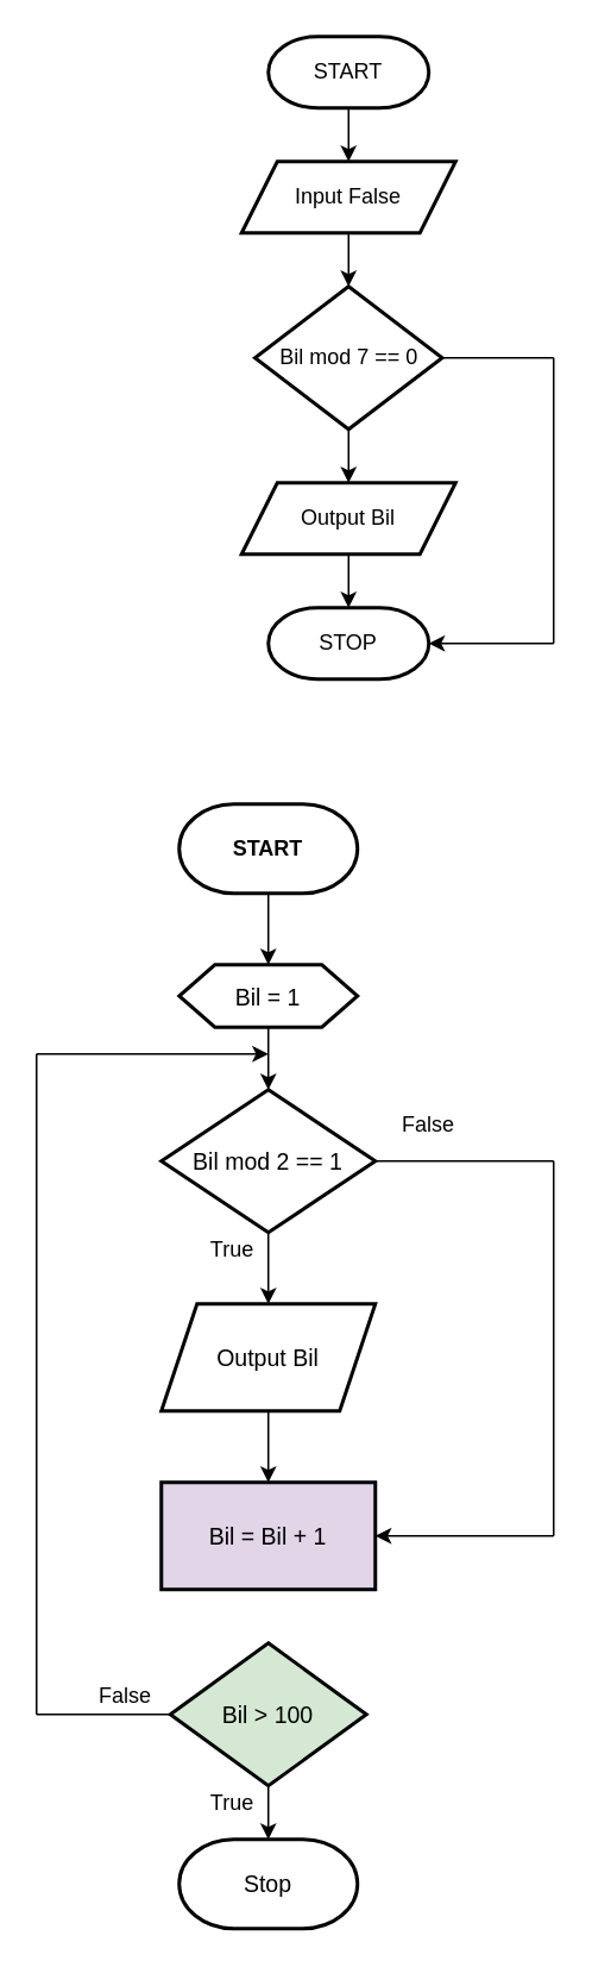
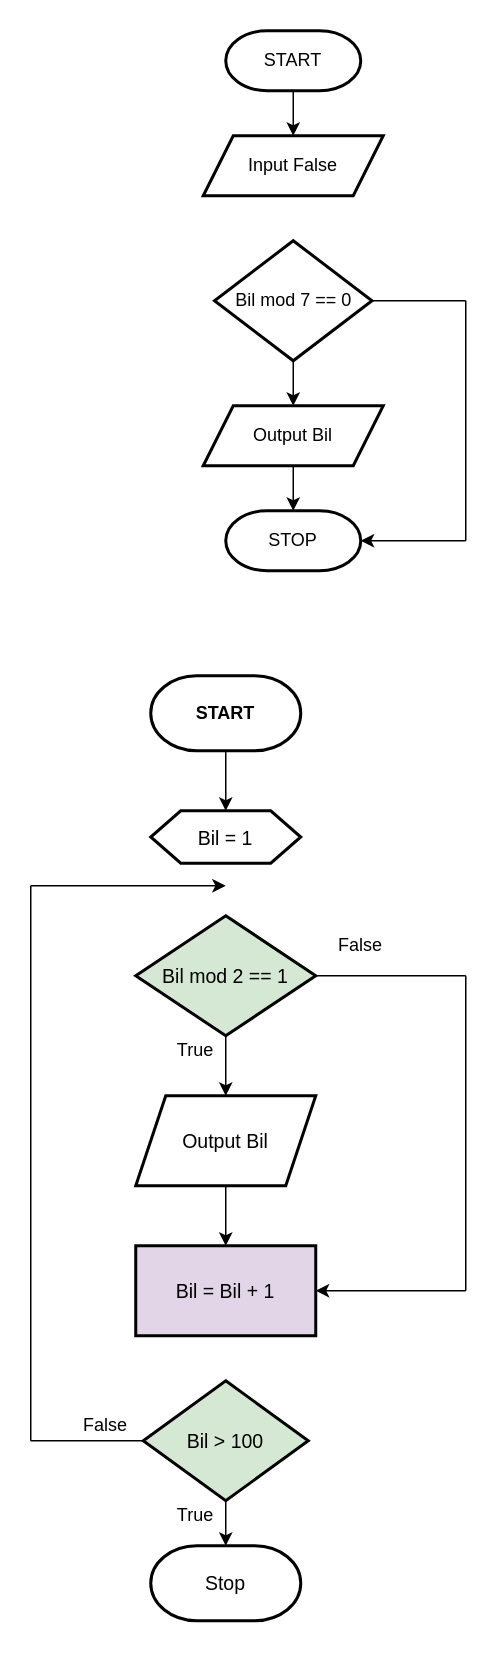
  <mxCell id="0" />
  <mxCell id="1" parent="0" />
  <mxCell id="2" value="" style="edgeStyle=orthogonalEdgeStyle;rounded=0;orthogonalLoop=1;jettySize=auto;html=1;" edge="1" parent="1" source="3" target="5"><mxGeometry relative="1" as="geometry" /></mxCell>
  <mxCell id="3" value="&lt;b&gt;START&lt;/b&gt;" style="strokeWidth=2;html=1;shape=mxgraph.flowchart.terminator;whiteSpace=wrap;" vertex="1" parent="1"><mxGeometry x="100" y="450" width="100" height="50" as="geometry" /></mxCell>
- <mxCell id="4" value="" style="edgeStyle=orthogonalEdgeStyle;rounded=0;orthogonalLoop=1;jettySize=auto;html=1;" edge="1" parent="1" source="5" target="7"><mxGeometry relative="1" as="geometry" /></mxCell>
  <mxCell id="5" value="&lt;font style=&quot;font-size: 13px&quot;&gt;Bil = 1&lt;/font&gt;" style="shape=hexagon;perimeter=hexagonPerimeter2;whiteSpace=wrap;html=1;fixedSize=1;strokeWidth=2;" vertex="1" parent="1"><mxGeometry x="100" y="540" width="100" height="35" as="geometry" /></mxCell>
  <mxCell id="6" value="" style="edgeStyle=orthogonalEdgeStyle;rounded=0;orthogonalLoop=1;jettySize=auto;html=1;" edge="1" parent="1" source="7" target="9"><mxGeometry relative="1" as="geometry" /></mxCell>
- <mxCell id="7" value="&lt;font style=&quot;font-size: 13px&quot;&gt;Bil mod 2 == 1&lt;/font&gt;" style="rhombus;whiteSpace=wrap;html=1;strokeWidth=2;" vertex="1" parent="1"><mxGeometry x="90" y="610" width="120" height="80" as="geometry" /></mxCell>
+ <mxCell id="7" value="&lt;font style=&quot;font-size: 13px&quot;&gt;Bil mod 2 == 1&lt;/font&gt;" style="rhombus;whiteSpace=wrap;html=1;strokeWidth=2;fillColor=#d5e8d4;" vertex="1" parent="1"><mxGeometry x="90" y="610" width="120" height="80" as="geometry" /></mxCell>
  <mxCell id="8" value="" style="edgeStyle=orthogonalEdgeStyle;rounded=0;orthogonalLoop=1;jettySize=auto;html=1;" edge="1" parent="1" source="9" target="11"><mxGeometry relative="1" as="geometry" /></mxCell>
  <mxCell id="9" value="&lt;font style=&quot;font-size: 13px&quot;&gt;Output Bil&lt;/font&gt;" style="shape=parallelogram;perimeter=parallelogramPerimeter;whiteSpace=wrap;html=1;fixedSize=1;strokeWidth=2;" vertex="1" parent="1"><mxGeometry x="90" y="730" width="120" height="60" as="geometry" /></mxCell>
  <mxCell id="10" value="" style="endArrow=none;html=1;exitX=1;exitY=0.5;exitDx=0;exitDy=0;" edge="1" parent="1" source="7"><mxGeometry width="50" height="50" relative="1" as="geometry"><mxPoint x="210" y="660" as="sourcePoint" /><mxPoint x="310" y="650" as="targetPoint" /></mxGeometry></mxCell>
  <mxCell id="11" value="&lt;font style=&quot;font-size: 13px&quot;&gt;Bil = Bil + 1&lt;/font&gt;" style="whiteSpace=wrap;html=1;strokeWidth=2;fillColor=#e1d5e7;" vertex="1" parent="1"><mxGeometry x="90" y="830" width="120" height="60" as="geometry" /></mxCell>
  <mxCell id="12" value="" style="endArrow=none;html=1;" edge="1" parent="1"><mxGeometry width="50" height="50" relative="1" as="geometry"><mxPoint x="310" y="650" as="sourcePoint" /><mxPoint x="310" y="860" as="targetPoint" /></mxGeometry></mxCell>
  <mxCell id="13" value="" style="endArrow=classic;html=1;entryX=1;entryY=0.5;entryDx=0;entryDy=0;" edge="1" parent="1" target="11"><mxGeometry width="50" height="50" relative="1" as="geometry"><mxPoint x="310" y="860" as="sourcePoint" /><mxPoint x="290" y="890" as="targetPoint" /></mxGeometry></mxCell>
  <mxCell id="14" value="" style="edgeStyle=orthogonalEdgeStyle;rounded=0;orthogonalLoop=1;jettySize=auto;html=1;" edge="1" parent="1" source="15" target="16"><mxGeometry relative="1" as="geometry" /></mxCell>
  <mxCell id="15" value="&lt;font style=&quot;font-size: 13px&quot;&gt;Bil &amp;gt; 100&lt;/font&gt;" style="rhombus;whiteSpace=wrap;html=1;strokeWidth=2;fillColor=#d5e8d4;" vertex="1" parent="1"><mxGeometry x="95" y="920" width="110" height="80" as="geometry" /></mxCell>
  <mxCell id="16" value="&lt;font style=&quot;font-size: 13px&quot;&gt;Stop&lt;/font&gt;" style="strokeWidth=2;html=1;shape=mxgraph.flowchart.terminator;whiteSpace=wrap;" vertex="1" parent="1"><mxGeometry x="100" y="1030" width="100" height="50" as="geometry" /></mxCell>
  <mxCell id="17" value="True" style="text;html=1;strokeColor=none;fillColor=none;align=center;verticalAlign=middle;whiteSpace=wrap;rounded=0;" vertex="1" parent="1"><mxGeometry x="110" y="690" width="40" height="20" as="geometry" /></mxCell>
  <mxCell id="18" value="False" style="text;html=1;strokeColor=none;fillColor=none;align=center;verticalAlign=middle;whiteSpace=wrap;rounded=0;" vertex="1" parent="1"><mxGeometry x="220" y="620" width="40" height="20" as="geometry" /></mxCell>
  <mxCell id="19" value="False" style="text;html=1;strokeColor=none;fillColor=none;align=center;verticalAlign=middle;whiteSpace=wrap;rounded=0;" vertex="1" parent="1"><mxGeometry x="50" y="940" width="40" height="20" as="geometry" /></mxCell>
  <mxCell id="20" value="" style="endArrow=none;html=1;entryX=0;entryY=0.5;entryDx=0;entryDy=0;" edge="1" parent="1" target="15"><mxGeometry width="50" height="50" relative="1" as="geometry"><mxPoint x="20" y="960" as="sourcePoint" /><mxPoint x="80" y="930" as="targetPoint" /></mxGeometry></mxCell>
  <mxCell id="21" value="" style="endArrow=none;html=1;" edge="1" parent="1"><mxGeometry width="50" height="50" relative="1" as="geometry"><mxPoint x="20" y="960" as="sourcePoint" /><mxPoint x="20" y="590" as="targetPoint" /></mxGeometry></mxCell>
  <mxCell id="22" value="" style="endArrow=classic;html=1;" edge="1" parent="1"><mxGeometry width="50" height="50" relative="1" as="geometry"><mxPoint x="20" y="590" as="sourcePoint" /><mxPoint x="150" y="590" as="targetPoint" /></mxGeometry></mxCell>
  <mxCell id="23" value="True" style="text;html=1;strokeColor=none;fillColor=none;align=center;verticalAlign=middle;whiteSpace=wrap;rounded=0;" vertex="1" parent="1"><mxGeometry x="110" y="1000" width="40" height="20" as="geometry" /></mxCell>
  <mxCell id="24" value="" style="edgeStyle=orthogonalEdgeStyle;rounded=0;orthogonalLoop=1;jettySize=auto;html=1;" edge="1" parent="1" source="25" target="27"><mxGeometry relative="1" as="geometry" /></mxCell>
  <mxCell id="25" value="START" style="strokeWidth=2;html=1;shape=mxgraph.flowchart.terminator;whiteSpace=wrap;" vertex="1" parent="1"><mxGeometry x="150" y="20" width="90" height="40" as="geometry" /></mxCell>
- <mxCell id="26" value="" style="edgeStyle=orthogonalEdgeStyle;rounded=0;orthogonalLoop=1;jettySize=auto;html=1;" edge="1" parent="1" source="27" target="29"><mxGeometry relative="1" as="geometry" /></mxCell>
  <mxCell id="27" value="Input False" style="shape=parallelogram;perimeter=parallelogramPerimeter;whiteSpace=wrap;html=1;fixedSize=1;strokeWidth=2;" vertex="1" parent="1"><mxGeometry x="135" y="90" width="120" height="40" as="geometry" /></mxCell>
  <mxCell id="28" value="" style="edgeStyle=orthogonalEdgeStyle;rounded=0;orthogonalLoop=1;jettySize=auto;html=1;" edge="1" parent="1" source="29" target="31"><mxGeometry relative="1" as="geometry" /></mxCell>
  <mxCell id="29" value="Bil mod 7 == 0" style="rhombus;whiteSpace=wrap;html=1;strokeWidth=2;" vertex="1" parent="1"><mxGeometry x="142.5" y="160" width="105" height="80" as="geometry" /></mxCell>
  <mxCell id="30" value="" style="edgeStyle=orthogonalEdgeStyle;rounded=0;orthogonalLoop=1;jettySize=auto;html=1;" edge="1" parent="1" source="31" target="32"><mxGeometry relative="1" as="geometry" /></mxCell>
  <mxCell id="31" value="Output Bil" style="shape=parallelogram;perimeter=parallelogramPerimeter;whiteSpace=wrap;html=1;fixedSize=1;strokeWidth=2;" vertex="1" parent="1"><mxGeometry x="135" y="270" width="120" height="40" as="geometry" /></mxCell>
  <mxCell id="32" value="STOP" style="strokeWidth=2;html=1;shape=mxgraph.flowchart.terminator;whiteSpace=wrap;" vertex="1" parent="1"><mxGeometry x="150" y="340" width="90" height="40" as="geometry" /></mxCell>
  <mxCell id="33" value="" style="endArrow=none;html=1;exitX=1;exitY=0.5;exitDx=0;exitDy=0;" edge="1" parent="1" source="29"><mxGeometry width="50" height="50" relative="1" as="geometry"><mxPoint x="260" y="200" as="sourcePoint" /><mxPoint x="310" y="200" as="targetPoint" /></mxGeometry></mxCell>
  <mxCell id="34" value="" style="endArrow=none;html=1;" edge="1" parent="1"><mxGeometry width="50" height="50" relative="1" as="geometry"><mxPoint x="310" y="360" as="sourcePoint" /><mxPoint x="310" y="200" as="targetPoint" /></mxGeometry></mxCell>
  <mxCell id="35" value="" style="endArrow=classic;html=1;entryX=1;entryY=0.5;entryDx=0;entryDy=0;entryPerimeter=0;" edge="1" parent="1" target="32"><mxGeometry width="50" height="50" relative="1" as="geometry"><mxPoint x="310" y="360" as="sourcePoint" /><mxPoint x="200" y="320" as="targetPoint" /></mxGeometry></mxCell>
